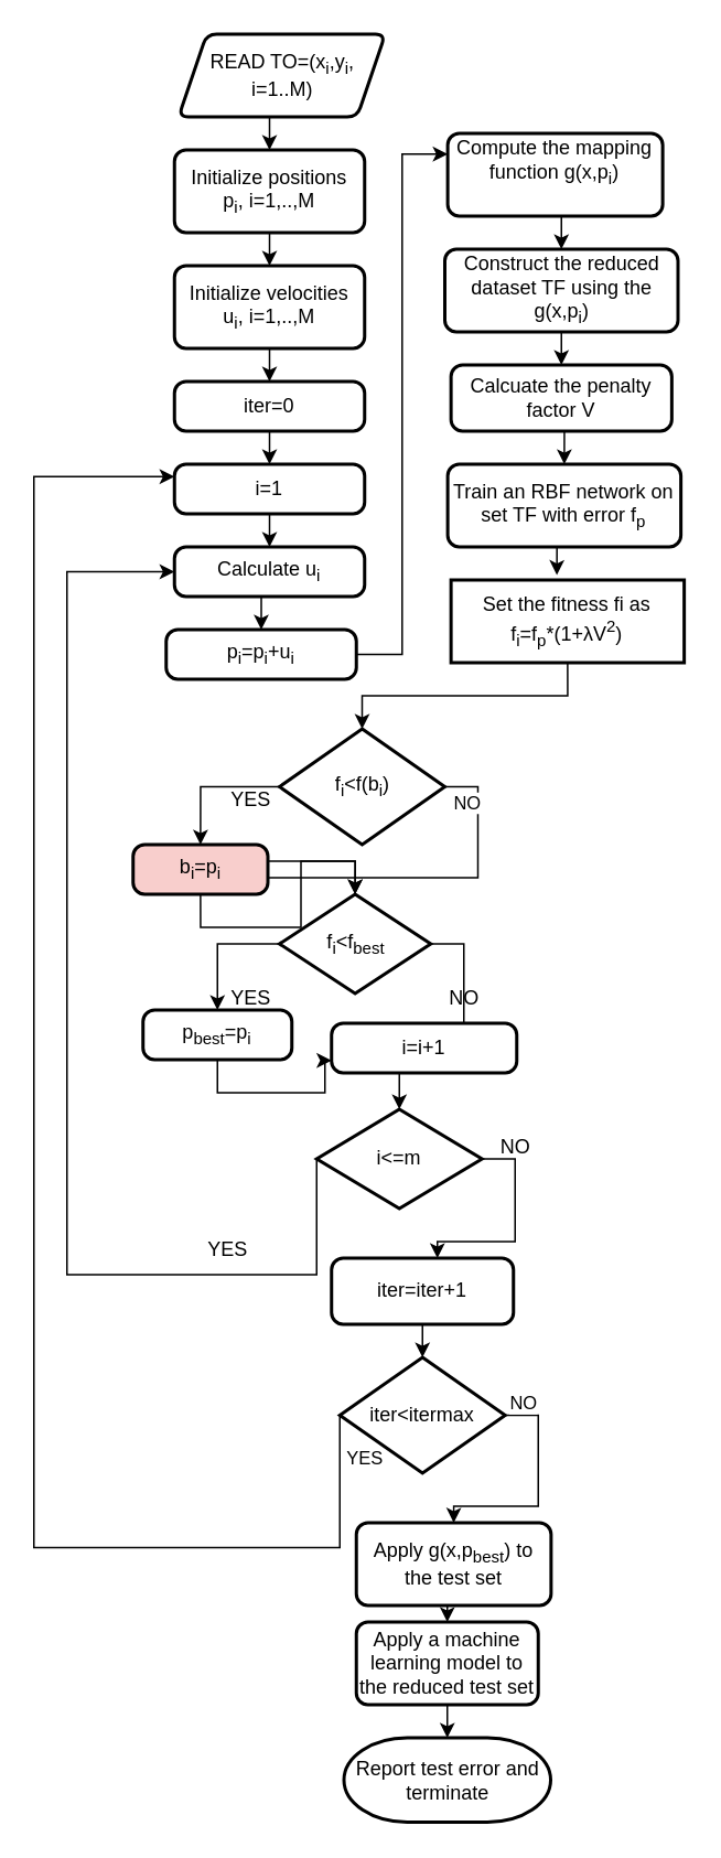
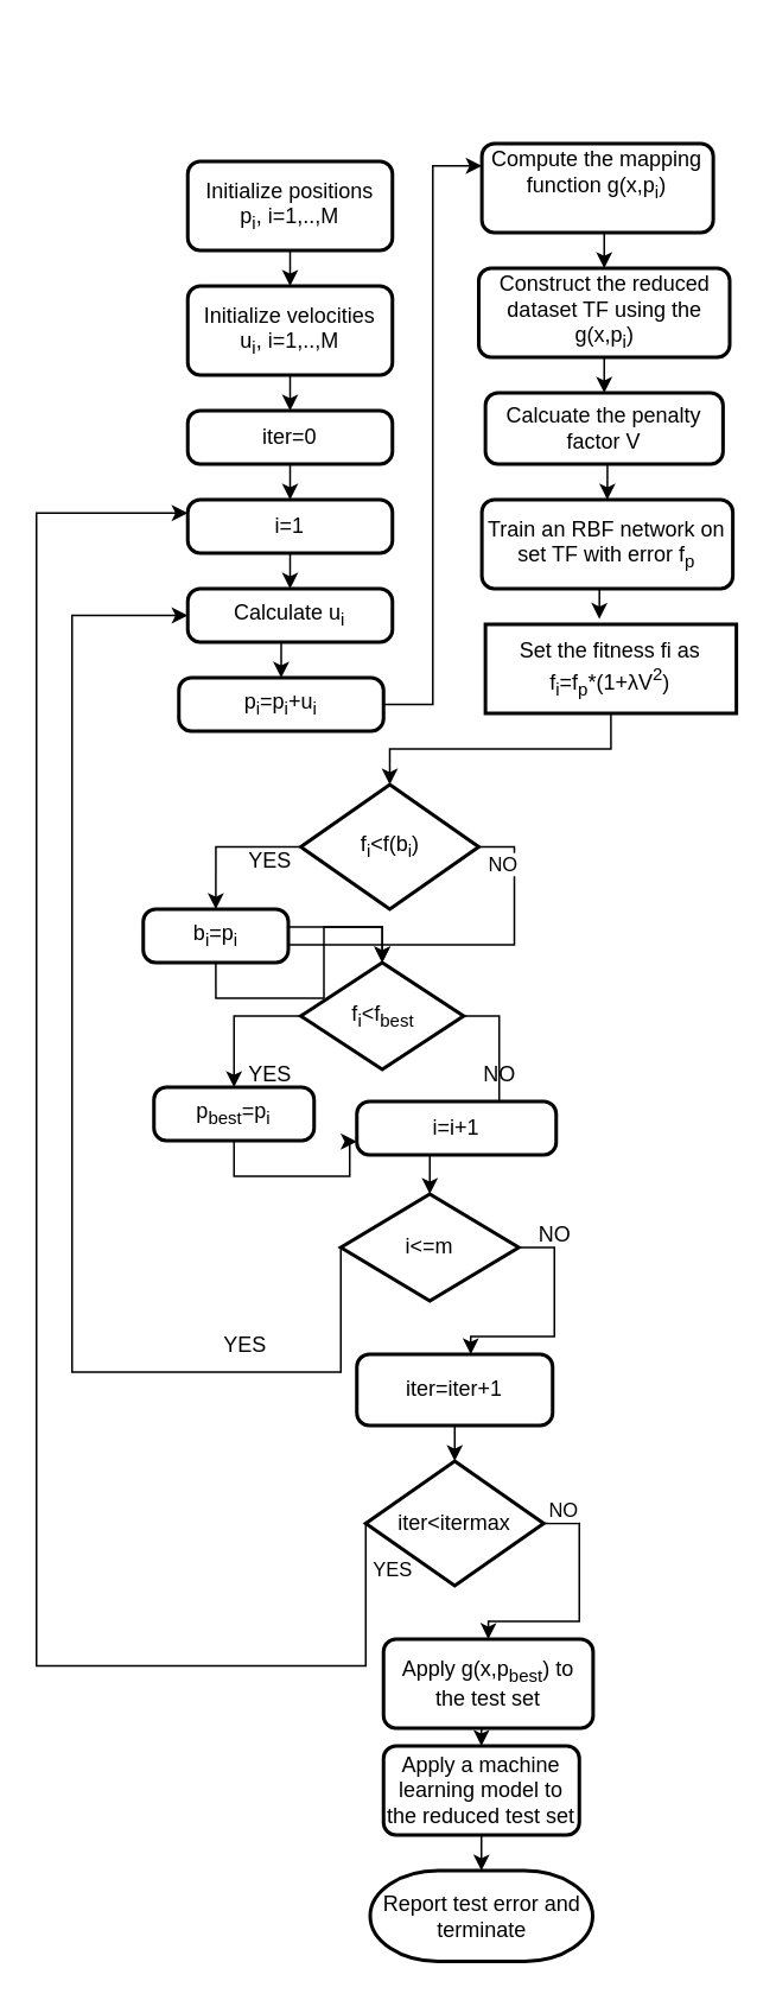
  <mxCell id="0" />
  <mxCell id="1" parent="0" />
- <mxCell id="2" style="edgeStyle=orthogonalEdgeStyle;rounded=0;orthogonalLoop=1;jettySize=auto;html=1;exitX=0.5;exitY=1;exitDx=0;exitDy=0;entryX=0.5;entryY=0;entryDx=0;entryDy=0;" edge="1" parent="1" source="3" target="5"><mxGeometry relative="1" as="geometry" /></mxCell>
- <mxCell id="3" value="READ TO=(x&lt;sub&gt;i&lt;/sub&gt;,y&lt;sub&gt;i&lt;/sub&gt;, i=1..M)" style="shape=parallelogram;html=1;strokeWidth=2;perimeter=parallelogramPerimeter;whiteSpace=wrap;rounded=1;arcSize=12;size=0.136;" vertex="1" parent="1"><mxGeometry x="107.5" y="20" width="125" height="50" as="geometry" /></mxCell>
  <mxCell id="4" style="edgeStyle=orthogonalEdgeStyle;rounded=0;orthogonalLoop=1;jettySize=auto;html=1;exitX=0.5;exitY=1;exitDx=0;exitDy=0;entryX=0.5;entryY=0;entryDx=0;entryDy=0;" edge="1" parent="1" source="5" target="7"><mxGeometry relative="1" as="geometry" /></mxCell>
  <mxCell id="5" value="&lt;div&gt;Initialize positions &lt;br&gt;&lt;/div&gt;&lt;div&gt;p&lt;sub&gt;i&lt;/sub&gt;, i=1,..,M&lt;br&gt;&lt;/div&gt;" style="rounded=1;whiteSpace=wrap;html=1;absoluteArcSize=1;arcSize=14;strokeWidth=2;" vertex="1" parent="1"><mxGeometry x="105" y="90" width="115" height="50" as="geometry" /></mxCell>
  <mxCell id="6" style="edgeStyle=orthogonalEdgeStyle;rounded=0;orthogonalLoop=1;jettySize=auto;html=1;exitX=0.5;exitY=1;exitDx=0;exitDy=0;entryX=0.5;entryY=0;entryDx=0;entryDy=0;" edge="1" parent="1" source="7" target="9"><mxGeometry relative="1" as="geometry" /></mxCell>
  <mxCell id="7" value="&lt;div&gt;Initialize velocities&lt;br&gt;&lt;/div&gt;&lt;div&gt;u&lt;sub&gt;i&lt;/sub&gt;, i=1,..,M&lt;br&gt;&lt;/div&gt;" style="rounded=1;whiteSpace=wrap;html=1;absoluteArcSize=1;arcSize=14;strokeWidth=2;" vertex="1" parent="1"><mxGeometry x="105" y="160" width="115" height="50" as="geometry" /></mxCell>
  <mxCell id="8" style="edgeStyle=orthogonalEdgeStyle;rounded=0;orthogonalLoop=1;jettySize=auto;html=1;exitX=0.5;exitY=1;exitDx=0;exitDy=0;entryX=0.5;entryY=0;entryDx=0;entryDy=0;" edge="1" parent="1" source="9" target="11"><mxGeometry relative="1" as="geometry" /></mxCell>
  <mxCell id="9" value="iter=0" style="rounded=1;whiteSpace=wrap;html=1;absoluteArcSize=1;arcSize=14;strokeWidth=2;" vertex="1" parent="1"><mxGeometry x="105" y="230" width="115" height="30" as="geometry" /></mxCell>
  <mxCell id="10" style="edgeStyle=orthogonalEdgeStyle;rounded=0;orthogonalLoop=1;jettySize=auto;html=1;exitX=0.5;exitY=1;exitDx=0;exitDy=0;entryX=0.5;entryY=0;entryDx=0;entryDy=0;" edge="1" parent="1" source="11" target="13"><mxGeometry relative="1" as="geometry" /></mxCell>
  <mxCell id="11" value="i=1" style="rounded=1;whiteSpace=wrap;html=1;absoluteArcSize=1;arcSize=14;strokeWidth=2;" vertex="1" parent="1"><mxGeometry x="105" y="280" width="115" height="30" as="geometry" /></mxCell>
  <mxCell id="12" style="edgeStyle=orthogonalEdgeStyle;rounded=0;orthogonalLoop=1;jettySize=auto;html=1;exitX=0.5;exitY=1;exitDx=0;exitDy=0;entryX=0.5;entryY=0;entryDx=0;entryDy=0;" edge="1" parent="1" source="13" target="15"><mxGeometry relative="1" as="geometry" /></mxCell>
  <mxCell id="13" value="Calculate u&lt;sub&gt;i&lt;/sub&gt;" style="rounded=1;whiteSpace=wrap;html=1;absoluteArcSize=1;arcSize=14;strokeWidth=2;" vertex="1" parent="1"><mxGeometry x="105" y="330" width="115" height="30" as="geometry" /></mxCell>
  <mxCell id="14" style="edgeStyle=orthogonalEdgeStyle;rounded=0;orthogonalLoop=1;jettySize=auto;html=1;exitX=1;exitY=0.5;exitDx=0;exitDy=0;entryX=0;entryY=0.25;entryDx=0;entryDy=0;" edge="1" parent="1" source="15" target="17"><mxGeometry relative="1" as="geometry" /></mxCell>
  <mxCell id="15" value="p&lt;sub&gt;i&lt;/sub&gt;=p&lt;sub&gt;i&lt;/sub&gt;+u&lt;sub&gt;i&lt;/sub&gt;" style="rounded=1;whiteSpace=wrap;html=1;absoluteArcSize=1;arcSize=14;strokeWidth=2;" vertex="1" parent="1"><mxGeometry x="100" y="380" width="115" height="30" as="geometry" /></mxCell>
  <mxCell id="16" style="edgeStyle=orthogonalEdgeStyle;rounded=0;orthogonalLoop=1;jettySize=auto;html=1;exitX=0.5;exitY=1;exitDx=0;exitDy=0;entryX=0.5;entryY=0;entryDx=0;entryDy=0;" edge="1" parent="1" source="17" target="19"><mxGeometry relative="1" as="geometry" /></mxCell>
  <mxCell id="17" value="&lt;div&gt;Compute the mapping function g(x,p&lt;sub&gt;i&lt;/sub&gt;)&lt;/div&gt;&lt;div&gt;&lt;br&gt;&lt;/div&gt;" style="rounded=1;whiteSpace=wrap;html=1;absoluteArcSize=1;arcSize=14;strokeWidth=2;" vertex="1" parent="1"><mxGeometry x="270.25" y="80" width="130" height="50" as="geometry" /></mxCell>
  <mxCell id="18" style="edgeStyle=orthogonalEdgeStyle;rounded=0;orthogonalLoop=1;jettySize=auto;html=1;exitX=0.5;exitY=1;exitDx=0;exitDy=0;entryX=0.5;entryY=0;entryDx=0;entryDy=0;" edge="1" parent="1" source="19" target="21"><mxGeometry relative="1" as="geometry" /></mxCell>
  <mxCell id="19" value="Construct the reduced dataset TF using the g(x,p&lt;sub&gt;i&lt;/sub&gt;)" style="rounded=1;whiteSpace=wrap;html=1;absoluteArcSize=1;arcSize=14;strokeWidth=2;" vertex="1" parent="1"><mxGeometry x="268.5" y="150" width="141" height="50" as="geometry" /></mxCell>
  <mxCell id="20" style="edgeStyle=orthogonalEdgeStyle;rounded=0;orthogonalLoop=1;jettySize=auto;html=1;exitX=0.5;exitY=1;exitDx=0;exitDy=0;entryX=0.5;entryY=0;entryDx=0;entryDy=0;" edge="1" parent="1" source="21" target="23"><mxGeometry relative="1" as="geometry" /></mxCell>
  <mxCell id="21" value="Calcuate the penalty factor V" style="rounded=1;whiteSpace=wrap;html=1;absoluteArcSize=1;arcSize=14;strokeWidth=2;" vertex="1" parent="1"><mxGeometry x="272.25" y="220" width="133.5" height="40" as="geometry" /></mxCell>
  <mxCell id="22" style="edgeStyle=orthogonalEdgeStyle;rounded=0;orthogonalLoop=1;jettySize=auto;html=1;exitX=0.5;exitY=1;exitDx=0;exitDy=0;entryX=0.454;entryY=-0.06;entryDx=0;entryDy=0;entryPerimeter=0;" edge="1" parent="1" source="23" target="25"><mxGeometry relative="1" as="geometry" /></mxCell>
  <mxCell id="23" value="Train an RBF network on set TF with error f&lt;sub&gt;p&lt;/sub&gt;" style="rounded=1;whiteSpace=wrap;html=1;absoluteArcSize=1;arcSize=14;strokeWidth=2;" vertex="1" parent="1"><mxGeometry x="270.25" y="280" width="141" height="50" as="geometry" /></mxCell>
  <mxCell id="24" style="edgeStyle=orthogonalEdgeStyle;rounded=0;orthogonalLoop=1;jettySize=auto;html=1;exitX=0.5;exitY=1;exitDx=0;exitDy=0;entryX=0.5;entryY=0;entryDx=0;entryDy=0;entryPerimeter=0;" edge="1" parent="1" source="25" target="29"><mxGeometry relative="1" as="geometry" /></mxCell>
  <mxCell id="25" value="&lt;div&gt;Set the fitness fi as&lt;/div&gt;&lt;div&gt;f&lt;sub&gt;i&lt;/sub&gt;=f&lt;sub&gt;p&lt;/sub&gt;*(1+λV&lt;sup&gt;2&lt;/sup&gt;)&lt;br&gt;&lt;/div&gt;" style="whiteSpace=wrap;html=1;absoluteArcSize=1;arcSize=14;strokeWidth=2;rounded=0;" vertex="1" parent="1"><mxGeometry x="272.25" y="350" width="141" height="50" as="geometry" /></mxCell>
  <mxCell id="26" style="edgeStyle=orthogonalEdgeStyle;rounded=0;orthogonalLoop=1;jettySize=auto;html=1;exitX=0;exitY=0.5;exitDx=0;exitDy=0;exitPerimeter=0;entryX=0.5;entryY=0;entryDx=0;entryDy=0;" edge="1" parent="1" source="29" target="31"><mxGeometry relative="1" as="geometry" /></mxCell>
  <mxCell id="27" style="edgeStyle=orthogonalEdgeStyle;rounded=0;orthogonalLoop=1;jettySize=auto;html=1;exitX=1;exitY=0.5;exitDx=0;exitDy=0;exitPerimeter=0;entryX=0.5;entryY=0;entryDx=0;entryDy=0;entryPerimeter=0;" edge="1" parent="1" source="29" target="35"><mxGeometry relative="1" as="geometry" /></mxCell>
  <mxCell id="28" value="NO" style="edgeLabel;html=1;align=center;verticalAlign=middle;resizable=0;points=[];" vertex="1" connectable="0" parent="27"><mxGeometry x="-0.771" relative="1" as="geometry"><mxPoint x="-7" y="-7" as="offset" /></mxGeometry></mxCell>
  <mxCell id="29" value="f&lt;sub&gt;i&lt;/sub&gt;&amp;lt;f(b&lt;sub&gt;i&lt;/sub&gt;)" style="strokeWidth=2;html=1;shape=mxgraph.flowchart.decision;whiteSpace=wrap;" vertex="1" parent="1"><mxGeometry x="168.5" y="440" width="100" height="70" as="geometry" /></mxCell>
  <mxCell id="30" style="edgeStyle=orthogonalEdgeStyle;rounded=0;orthogonalLoop=1;jettySize=auto;html=1;exitX=0.5;exitY=1;exitDx=0;exitDy=0;entryX=0.5;entryY=0;entryDx=0;entryDy=0;entryPerimeter=0;" edge="1" parent="1" source="31" target="35"><mxGeometry relative="1" as="geometry" /></mxCell>
- <mxCell id="31" value="b&lt;sub&gt;i&lt;/sub&gt;=p&lt;sub&gt;i&lt;/sub&gt;" style="rounded=1;whiteSpace=wrap;html=1;absoluteArcSize=1;arcSize=14;strokeWidth=2;fillColor=#f8cecc;" vertex="1" parent="1"><mxGeometry x="80" y="510" width="81.5" height="30" as="geometry" /></mxCell>
+ <mxCell id="31" value="b&lt;sub&gt;i&lt;/sub&gt;=p&lt;sub&gt;i&lt;/sub&gt;" style="rounded=1;whiteSpace=wrap;html=1;absoluteArcSize=1;arcSize=14;strokeWidth=2;" vertex="1" parent="1"><mxGeometry x="80" y="510" width="81.5" height="30" as="geometry" /></mxCell>
  <mxCell id="32" value="YES" style="text;html=1;align=center;verticalAlign=middle;resizable=0;points=[];autosize=1;strokeColor=none;fillColor=none;" vertex="1" parent="1"><mxGeometry x="126" y="468" width="50" height="30" as="geometry" /></mxCell>
  <mxCell id="33" style="edgeStyle=orthogonalEdgeStyle;rounded=0;orthogonalLoop=1;jettySize=auto;html=1;exitX=0;exitY=0.5;exitDx=0;exitDy=0;exitPerimeter=0;entryX=0.5;entryY=0;entryDx=0;entryDy=0;" edge="1" parent="1" source="35" target="37"><mxGeometry relative="1" as="geometry" /></mxCell>
  <mxCell id="34" style="edgeStyle=orthogonalEdgeStyle;rounded=0;orthogonalLoop=1;jettySize=auto;html=1;exitX=1;exitY=0.5;exitDx=0;exitDy=0;exitPerimeter=0;entryX=0.5;entryY=0;entryDx=0;entryDy=0;" edge="1" parent="1" source="35" target="40"><mxGeometry relative="1" as="geometry" /></mxCell>
  <mxCell id="35" value="f&lt;sub&gt;i&lt;/sub&gt;&amp;lt;f&lt;sub&gt;best&lt;/sub&gt;" style="strokeWidth=2;html=1;shape=mxgraph.flowchart.decision;whiteSpace=wrap;" vertex="1" parent="1"><mxGeometry x="168.5" y="540" width="91.5" height="60" as="geometry" /></mxCell>
  <mxCell id="36" style="edgeStyle=orthogonalEdgeStyle;rounded=0;orthogonalLoop=1;jettySize=auto;html=1;exitX=0.5;exitY=1;exitDx=0;exitDy=0;entryX=0;entryY=0.75;entryDx=0;entryDy=0;" edge="1" parent="1" source="37" target="40"><mxGeometry relative="1" as="geometry" /></mxCell>
  <mxCell id="37" value="p&lt;sub&gt;best&lt;/sub&gt;=p&lt;sub&gt;i&lt;/sub&gt;" style="rounded=1;whiteSpace=wrap;html=1;absoluteArcSize=1;arcSize=14;strokeWidth=2;" vertex="1" parent="1"><mxGeometry x="86" y="610" width="90" height="30" as="geometry" /></mxCell>
  <mxCell id="38" value="YES" style="text;html=1;align=center;verticalAlign=middle;resizable=0;points=[];autosize=1;strokeColor=none;fillColor=none;" vertex="1" parent="1"><mxGeometry x="126" y="588" width="50" height="30" as="geometry" /></mxCell>
  <mxCell id="39" style="edgeStyle=orthogonalEdgeStyle;rounded=0;orthogonalLoop=1;jettySize=auto;html=1;exitX=0.5;exitY=1;exitDx=0;exitDy=0;entryX=0.5;entryY=0;entryDx=0;entryDy=0;entryPerimeter=0;" edge="1" parent="1" source="40" target="44"><mxGeometry relative="1" as="geometry" /></mxCell>
  <mxCell id="40" value="i=i+1" style="rounded=1;whiteSpace=wrap;html=1;absoluteArcSize=1;arcSize=14;strokeWidth=2;" vertex="1" parent="1"><mxGeometry x="200" y="618" width="112" height="30" as="geometry" /></mxCell>
  <mxCell id="41" value="NO" style="text;html=1;align=center;verticalAlign=middle;resizable=0;points=[];autosize=1;strokeColor=none;fillColor=none;" vertex="1" parent="1"><mxGeometry x="260" y="588" width="40" height="30" as="geometry" /></mxCell>
  <mxCell id="42" style="edgeStyle=orthogonalEdgeStyle;rounded=0;orthogonalLoop=1;jettySize=auto;html=1;exitX=0;exitY=0.5;exitDx=0;exitDy=0;exitPerimeter=0;entryX=0;entryY=0.5;entryDx=0;entryDy=0;" edge="1" parent="1" source="44" target="13"><mxGeometry relative="1" as="geometry"><Array as="points"><mxPoint x="40" y="770" /><mxPoint x="40" y="345" /></Array></mxGeometry></mxCell>
  <mxCell id="43" style="edgeStyle=orthogonalEdgeStyle;rounded=0;orthogonalLoop=1;jettySize=auto;html=1;exitX=1;exitY=0.5;exitDx=0;exitDy=0;exitPerimeter=0;entryX=0.582;entryY=0;entryDx=0;entryDy=0;entryPerimeter=0;" edge="1" parent="1" source="44" target="47"><mxGeometry relative="1" as="geometry" /></mxCell>
  <mxCell id="44" value="i&amp;lt;=m" style="strokeWidth=2;html=1;shape=mxgraph.flowchart.decision;whiteSpace=wrap;" vertex="1" parent="1"><mxGeometry x="191" y="670" width="100" height="60" as="geometry" /></mxCell>
  <mxCell id="45" value="YES" style="text;html=1;align=center;verticalAlign=middle;resizable=0;points=[];autosize=1;strokeColor=none;fillColor=none;" vertex="1" parent="1"><mxGeometry x="111.5" y="740" width="50" height="30" as="geometry" /></mxCell>
  <mxCell id="46" style="edgeStyle=orthogonalEdgeStyle;rounded=0;orthogonalLoop=1;jettySize=auto;html=1;exitX=0.5;exitY=1;exitDx=0;exitDy=0;entryX=0.5;entryY=0;entryDx=0;entryDy=0;entryPerimeter=0;" edge="1" parent="1" source="47" target="52"><mxGeometry relative="1" as="geometry" /></mxCell>
  <mxCell id="47" value="iter=iter+1" style="rounded=1;whiteSpace=wrap;html=1;absoluteArcSize=1;arcSize=14;strokeWidth=2;" vertex="1" parent="1"><mxGeometry x="200" y="760" width="110" height="40" as="geometry" /></mxCell>
  <mxCell id="48" style="edgeStyle=orthogonalEdgeStyle;rounded=0;orthogonalLoop=1;jettySize=auto;html=1;exitX=0;exitY=0.5;exitDx=0;exitDy=0;exitPerimeter=0;entryX=0;entryY=0.25;entryDx=0;entryDy=0;" edge="1" parent="1" source="52" target="11"><mxGeometry relative="1" as="geometry"><Array as="points"><mxPoint x="20" y="935" /><mxPoint x="20" y="288" /></Array></mxGeometry></mxCell>
  <mxCell id="49" value="YES" style="edgeLabel;html=1;align=center;verticalAlign=middle;resizable=0;points=[];" vertex="1" connectable="0" parent="48"><mxGeometry x="-0.926" y="-3" relative="1" as="geometry"><mxPoint x="17" y="-12" as="offset" /></mxGeometry></mxCell>
  <mxCell id="50" style="edgeStyle=orthogonalEdgeStyle;rounded=0;orthogonalLoop=1;jettySize=auto;html=1;exitX=1;exitY=0.5;exitDx=0;exitDy=0;exitPerimeter=0;entryX=0.5;entryY=0;entryDx=0;entryDy=0;" edge="1" parent="1" source="52" target="54"><mxGeometry relative="1" as="geometry" /></mxCell>
  <mxCell id="51" value="NO" style="edgeLabel;html=1;align=center;verticalAlign=middle;resizable=0;points=[];" vertex="1" connectable="0" parent="50"><mxGeometry x="-0.701" y="-1" relative="1" as="geometry"><mxPoint x="-9" y="-8" as="offset" /></mxGeometry></mxCell>
  <mxCell id="52" value="iter&amp;lt;itermax" style="strokeWidth=2;html=1;shape=mxgraph.flowchart.decision;whiteSpace=wrap;" vertex="1" parent="1"><mxGeometry x="205" y="820" width="100" height="70" as="geometry" /></mxCell>
  <mxCell id="53" style="edgeStyle=orthogonalEdgeStyle;rounded=0;orthogonalLoop=1;jettySize=auto;html=1;exitX=0.5;exitY=1;exitDx=0;exitDy=0;entryX=0.5;entryY=0;entryDx=0;entryDy=0;" edge="1" parent="1" source="54" target="57"><mxGeometry relative="1" as="geometry" /></mxCell>
  <mxCell id="54" value="Apply g(x,p&lt;sub&gt;best&lt;/sub&gt;) to the test set" style="rounded=1;whiteSpace=wrap;html=1;absoluteArcSize=1;arcSize=14;strokeWidth=2;" vertex="1" parent="1"><mxGeometry x="215" y="920" width="117.75" height="50" as="geometry" /></mxCell>
  <mxCell id="55" value="NO" style="text;html=1;align=center;verticalAlign=middle;resizable=0;points=[];autosize=1;strokeColor=none;fillColor=none;" vertex="1" parent="1"><mxGeometry x="291" y="678" width="40" height="30" as="geometry" /></mxCell>
  <mxCell id="56" style="edgeStyle=orthogonalEdgeStyle;rounded=0;orthogonalLoop=1;jettySize=auto;html=1;exitX=0.5;exitY=1;exitDx=0;exitDy=0;entryX=0.5;entryY=0;entryDx=0;entryDy=0;entryPerimeter=0;" edge="1" parent="1" source="57" target="58"><mxGeometry relative="1" as="geometry" /></mxCell>
  <mxCell id="57" value="Apply a machine learning model to the reduced test set" style="rounded=1;whiteSpace=wrap;html=1;absoluteArcSize=1;arcSize=14;strokeWidth=2;" vertex="1" parent="1"><mxGeometry x="215" y="980" width="110" height="50" as="geometry" /></mxCell>
  <mxCell id="58" value="Report test error and terminate" style="strokeWidth=2;html=1;shape=mxgraph.flowchart.terminator;whiteSpace=wrap;" vertex="1" parent="1"><mxGeometry x="207.5" y="1050" width="125" height="51" as="geometry" /></mxCell>
